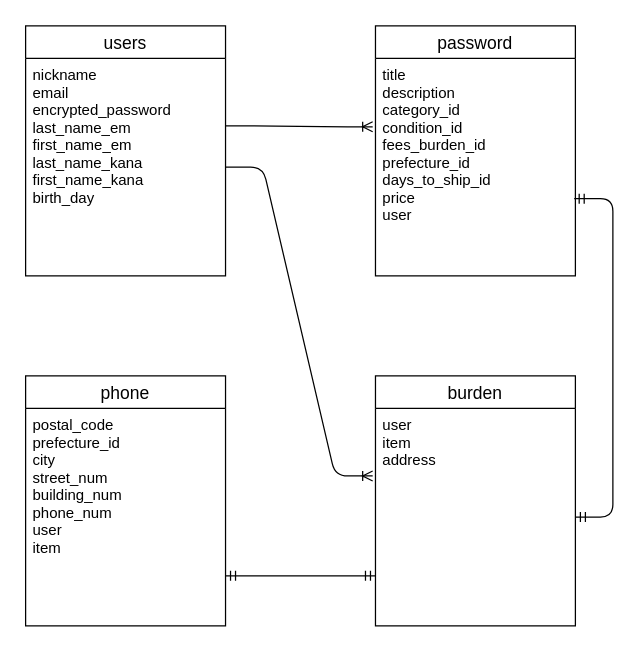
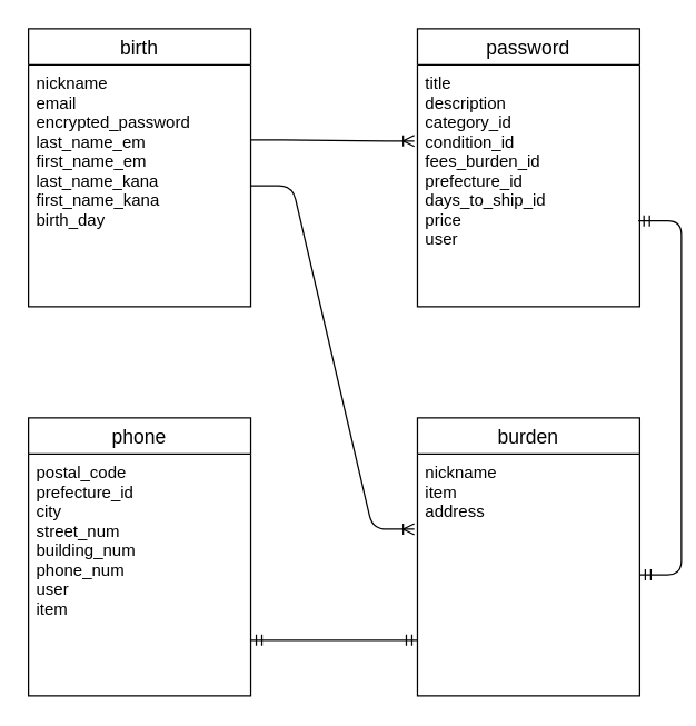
  <mxCell id="0" />
  <mxCell id="1" parent="0" />
- <mxCell id="2" value="users" style="swimlane;fontStyle=0;childLayout=stackLayout;horizontal=1;startSize=26;horizontalStack=0;resizeParent=1;resizeParentMax=0;resizeLast=0;collapsible=1;marginBottom=0;align=center;fontSize=14;" parent="1" vertex="1"><mxGeometry x="20" y="20" width="160" height="200" as="geometry" /></mxCell>
+ <mxCell id="2" value="birth" style="swimlane;fontStyle=0;childLayout=stackLayout;horizontal=1;startSize=26;horizontalStack=0;resizeParent=1;resizeParentMax=0;resizeLast=0;collapsible=1;marginBottom=0;align=center;fontSize=14;" parent="1" vertex="1"><mxGeometry x="20" y="20" width="160" height="200" as="geometry" /></mxCell>
  <mxCell id="3" value="nickname&#10;email&#10;encrypted_password&#10;last_name_em&#10;first_name_em&#10;last_name_kana&#10;first_name_kana&#10;birth_day" style="text;strokeColor=none;fillColor=none;spacingLeft=4;spacingRight=4;overflow=hidden;rotatable=0;points=[[0,0.5],[1,0.5]];portConstraint=eastwest;fontSize=12;" parent="2" vertex="1"><mxGeometry y="26" width="160" height="174" as="geometry" /></mxCell>
  <mxCell id="4" value="password" style="swimlane;fontStyle=0;childLayout=stackLayout;horizontal=1;startSize=26;horizontalStack=0;resizeParent=1;resizeParentMax=0;resizeLast=0;collapsible=1;marginBottom=0;align=center;fontSize=14;" parent="1" vertex="1"><mxGeometry x="300" y="20" width="160" height="200" as="geometry" /></mxCell>
  <mxCell id="5" value="title&#10;description&#10;category_id&#10;condition_id&#10;fees_burden_id&#10;prefecture_id&#10;days_to_ship_id&#10;price&#10;user" style="text;strokeColor=none;fillColor=none;spacingLeft=4;spacingRight=4;overflow=hidden;rotatable=0;points=[[0,0.5],[1,0.5]];portConstraint=eastwest;fontSize=12;" parent="4" vertex="1"><mxGeometry y="26" width="160" height="174" as="geometry" /></mxCell>
  <mxCell id="6" value="phone" style="swimlane;fontStyle=0;childLayout=stackLayout;horizontal=1;startSize=26;horizontalStack=0;resizeParent=1;resizeParentMax=0;resizeLast=0;collapsible=1;marginBottom=0;align=center;fontSize=14;" parent="1" vertex="1"><mxGeometry x="20" y="300" width="160" height="200" as="geometry" /></mxCell>
  <mxCell id="7" value="postal_code&#10;prefecture_id&#10;city&#10;street_num&#10;building_num&#10;phone_num&#10;user&#10;item" style="text;strokeColor=none;fillColor=none;spacingLeft=4;spacingRight=4;overflow=hidden;rotatable=0;points=[[0,0.5],[1,0.5]];portConstraint=eastwest;fontSize=12;" parent="6" vertex="1"><mxGeometry y="26" width="160" height="174" as="geometry" /></mxCell>
  <mxCell id="8" value="burden" style="swimlane;fontStyle=0;childLayout=stackLayout;horizontal=1;startSize=26;horizontalStack=0;resizeParent=1;resizeParentMax=0;resizeLast=0;collapsible=1;marginBottom=0;align=center;fontSize=14;" parent="1" vertex="1"><mxGeometry x="300" y="300" width="160" height="200" as="geometry" /></mxCell>
- <mxCell id="9" value="user&#10;item&#10;address" style="text;strokeColor=none;fillColor=none;spacingLeft=4;spacingRight=4;overflow=hidden;rotatable=0;points=[[0,0.5],[1,0.5]];portConstraint=eastwest;fontSize=12;" parent="8" vertex="1"><mxGeometry y="26" width="160" height="174" as="geometry" /></mxCell>
+ <mxCell id="9" value="nickname&#10;item&#10;address" style="text;strokeColor=none;fillColor=none;spacingLeft=4;spacingRight=4;overflow=hidden;rotatable=0;points=[[0,0.5],[1,0.5]];portConstraint=eastwest;fontSize=12;" parent="8" vertex="1"><mxGeometry y="26" width="160" height="174" as="geometry" /></mxCell>
  <mxCell id="10" value="" style="edgeStyle=entityRelationEdgeStyle;fontSize=12;html=1;endArrow=ERoneToMany;entryX=-0.014;entryY=0.311;entryDx=0;entryDy=0;entryPerimeter=0;" parent="1" source="3" target="9" edge="1"><mxGeometry width="100" height="100" relative="1" as="geometry"><mxPoint x="180" y="180" as="sourcePoint" /><mxPoint x="280" y="80" as="targetPoint" /></mxGeometry></mxCell>
  <mxCell id="11" value="" style="edgeStyle=entityRelationEdgeStyle;fontSize=12;html=1;endArrow=ERoneToMany;entryX=-0.014;entryY=0.314;entryDx=0;entryDy=0;entryPerimeter=0;" parent="1" target="5" edge="1"><mxGeometry width="100" height="100" relative="1" as="geometry"><mxPoint x="180" y="100" as="sourcePoint" /><mxPoint x="280" y="0" as="targetPoint" /></mxGeometry></mxCell>
  <mxCell id="12" value="" style="edgeStyle=entityRelationEdgeStyle;fontSize=12;html=1;endArrow=ERmandOne;startArrow=ERmandOne;entryX=0;entryY=0.77;entryDx=0;entryDy=0;entryPerimeter=0;" parent="1" target="9" edge="1"><mxGeometry width="100" height="100" relative="1" as="geometry"><mxPoint x="180" y="460" as="sourcePoint" /><mxPoint x="280" y="360" as="targetPoint" /></mxGeometry></mxCell>
  <mxCell id="13" value="" style="edgeStyle=entityRelationEdgeStyle;fontSize=12;html=1;endArrow=ERmandOne;startArrow=ERmandOne;exitX=0.994;exitY=0.645;exitDx=0;exitDy=0;exitPerimeter=0;" parent="1" source="5" target="9" edge="1"><mxGeometry width="100" height="100" relative="1" as="geometry"><mxPoint x="470" y="170" as="sourcePoint" /><mxPoint x="400" y="100" as="targetPoint" /></mxGeometry></mxCell>
